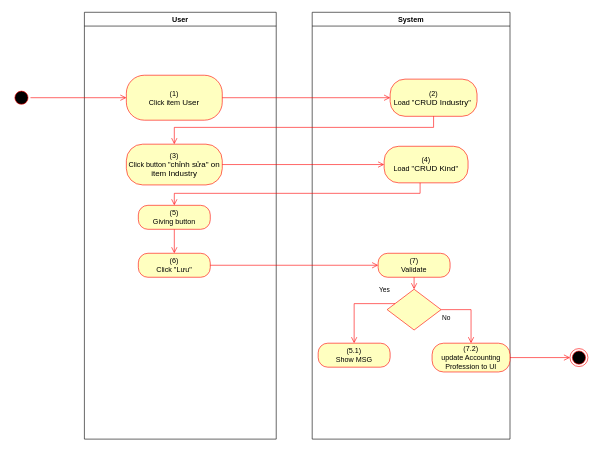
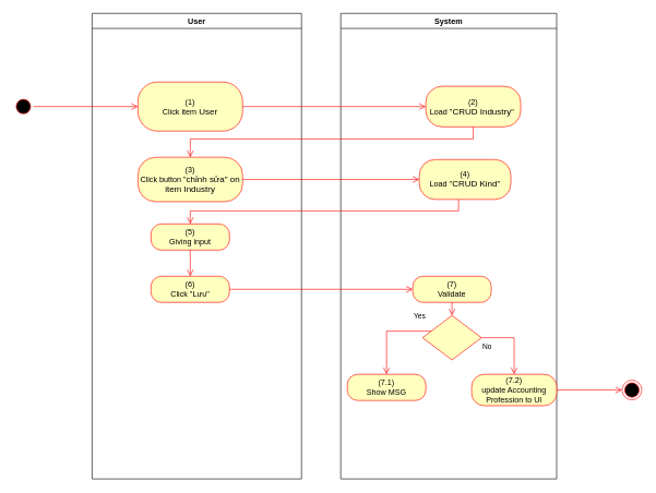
  <mxCell id="0" />
  <mxCell id="1" parent="0" />
  <mxCell id="2" value="User" style="swimlane;whiteSpace=wrap" vertex="1" parent="1"><mxGeometry x="140" y="20" width="320" height="712" as="geometry"><mxRectangle x="120" y="128" width="60" height="23" as="alternateBounds" /></mxGeometry></mxCell>
  <mxCell id="3" value="&lt;span&gt;(1)&lt;/span&gt;&lt;br style=&quot;padding: 0px ; margin: 0px&quot;&gt;&lt;span&gt;Click item&lt;/span&gt;&lt;span lang=&quot;EN-GB&quot; style=&quot;font-size: 10pt ; line-height: 107% ; font-family: &amp;#34;arial&amp;#34; , sans-serif&quot;&gt;&amp;nbsp;User&lt;/span&gt;" style="rounded=1;whiteSpace=wrap;html=1;arcSize=40;fontColor=#000000;fillColor=#ffffc0;strokeColor=#ff0000;" vertex="1" parent="2"><mxGeometry x="70" y="105" width="160" height="75" as="geometry" /></mxCell>
  <mxCell id="4" value="(3)&lt;br&gt;Click button &quot;&lt;span lang=&quot;EN-GB&quot; style=&quot;font-size: 10.0pt ; line-height: 107% ; font-family: &amp;#34;arial&amp;#34; , sans-serif&quot;&gt;chỉnh sửa&quot; on item &lt;/span&gt;&lt;span lang=&quot;EN-GB&quot; style=&quot;line-height: 107% ; font-family: &amp;#34;arial&amp;#34; , sans-serif ; font-size: 13.333px&quot;&gt;Industry&lt;/span&gt;" style="rounded=1;whiteSpace=wrap;html=1;arcSize=40;fontColor=#000000;fillColor=#ffffc0;strokeColor=#ff0000;" vertex="1" parent="2"><mxGeometry x="70" y="220" width="160" height="68" as="geometry" /></mxCell>
  <mxCell id="5" value="(6)&lt;br&gt;Click &quot;Lưu&quot;" style="rounded=1;whiteSpace=wrap;html=1;arcSize=40;fontColor=#000000;fillColor=#ffffc0;strokeColor=#ff0000;" vertex="1" parent="2"><mxGeometry x="90" y="402" width="120" height="40" as="geometry" /></mxCell>
- <mxCell id="6" value="(5)&lt;br&gt;Giving button" style="rounded=1;whiteSpace=wrap;html=1;arcSize=40;fontColor=#000000;fillColor=#ffffc0;strokeColor=#ff0000;" vertex="1" parent="2"><mxGeometry x="90" y="322" width="120" height="40" as="geometry" /></mxCell>
+ <mxCell id="6" value="(5)&lt;br&gt;Giving input" style="rounded=1;whiteSpace=wrap;html=1;arcSize=40;fontColor=#000000;fillColor=#ffffc0;strokeColor=#ff0000;" vertex="1" parent="2"><mxGeometry x="90" y="322" width="120" height="40" as="geometry" /></mxCell>
  <mxCell id="7" value="" style="edgeStyle=orthogonalEdgeStyle;html=1;verticalAlign=bottom;endArrow=open;endSize=8;strokeColor=#ff0000;rounded=0;entryX=0.5;entryY=0;entryDx=0;entryDy=0;" edge="1" parent="2" source="6" target="5"><mxGeometry relative="1" as="geometry"><mxPoint x="330" y="402" as="targetPoint" /></mxGeometry></mxCell>
  <mxCell id="8" value="System" style="swimlane;whiteSpace=wrap;startSize=23;" vertex="1" parent="1"><mxGeometry x="520" y="20" width="330" height="712" as="geometry" /></mxCell>
  <mxCell id="9" value="(2)&lt;br&gt;Load &quot;&lt;span lang=&quot;EN-GB&quot; style=&quot;font-size: 10.0pt ; line-height: 107% ; font-family: &amp;#34;arial&amp;#34; , sans-serif&quot;&gt;CRUD Industry&lt;/span&gt;&quot;&amp;nbsp;" style="rounded=1;whiteSpace=wrap;html=1;arcSize=40;fontColor=#000000;fillColor=#ffffc0;strokeColor=#ff0000;" vertex="1" parent="8"><mxGeometry x="130" y="111.5" width="145" height="62" as="geometry" /></mxCell>
  <mxCell id="10" value="(7)&lt;br&gt;Validate" style="rounded=1;whiteSpace=wrap;html=1;arcSize=40;fontColor=#000000;fillColor=#ffffc0;strokeColor=#ff0000;" vertex="1" parent="8"><mxGeometry x="110" y="402" width="120" height="40" as="geometry" /></mxCell>
  <mxCell id="11" value="" style="edgeStyle=orthogonalEdgeStyle;html=1;verticalAlign=bottom;endArrow=open;endSize=8;strokeColor=#ff0000;rounded=0;entryX=0.5;entryY=0;entryDx=0;entryDy=0;" edge="1" parent="8" source="10" target="12"><mxGeometry relative="1" as="geometry"><mxPoint x="165" y="442" as="targetPoint" /></mxGeometry></mxCell>
  <mxCell id="12" value="" style="rhombus;whiteSpace=wrap;html=1;fillColor=#ffffc0;strokeColor=#ff0000;" vertex="1" parent="8"><mxGeometry x="125" y="462" width="90" height="68" as="geometry" /></mxCell>
  <mxCell id="13" value="No" style="edgeStyle=orthogonalEdgeStyle;html=1;align=left;verticalAlign=top;endArrow=open;endSize=8;strokeColor=#ff0000;rounded=0;exitX=1;exitY=0.5;exitDx=0;exitDy=0;" edge="1" parent="8" source="12" target="14"><mxGeometry x="-1" relative="1" as="geometry"><mxPoint x="170" y="552" as="targetPoint" /></mxGeometry></mxCell>
  <mxCell id="14" value="(7.2)&lt;br&gt;update Accounting Profession to UI" style="rounded=1;whiteSpace=wrap;html=1;arcSize=40;fontColor=#000000;fillColor=#ffffc0;strokeColor=#ff0000;" vertex="1" parent="8"><mxGeometry x="200" y="552" width="130" height="48" as="geometry" /></mxCell>
- <mxCell id="15" value="(5.1)&lt;br&gt;Show MSG" style="rounded=1;whiteSpace=wrap;html=1;arcSize=40;fontColor=#000000;fillColor=#ffffc0;strokeColor=#ff0000;" vertex="1" parent="8"><mxGeometry x="10" y="552" width="120" height="40" as="geometry" /></mxCell>
+ <mxCell id="15" value="(7.1)&lt;br&gt;Show MSG" style="rounded=1;whiteSpace=wrap;html=1;arcSize=40;fontColor=#000000;fillColor=#ffffc0;strokeColor=#ff0000;" vertex="1" parent="8"><mxGeometry x="10" y="552" width="120" height="40" as="geometry" /></mxCell>
  <mxCell id="16" value="Yes" style="edgeStyle=orthogonalEdgeStyle;html=1;align=left;verticalAlign=bottom;endArrow=open;endSize=8;strokeColor=#ff0000;rounded=0;entryX=0.5;entryY=0;entryDx=0;entryDy=0;" edge="1" parent="8" source="12" target="15"><mxGeometry x="-0.579" y="-14" relative="1" as="geometry"><mxPoint x="70" y="552" as="targetPoint" /><Array as="points"><mxPoint x="70" y="486" /></Array><mxPoint as="offset" /></mxGeometry></mxCell>
  <mxCell id="17" value="(4)&lt;br&gt;Load &quot;&lt;span lang=&quot;EN-GB&quot; style=&quot;font-size: 10.0pt ; line-height: 107% ; font-family: &amp;#34;arial&amp;#34; , sans-serif&quot;&gt;CRUD Kind&lt;/span&gt;&quot;" style="rounded=1;whiteSpace=wrap;html=1;arcSize=40;fontColor=#000000;fillColor=#ffffc0;strokeColor=#ff0000;" vertex="1" parent="8"><mxGeometry x="120" y="223.5" width="140" height="61" as="geometry" /></mxCell>
  <mxCell id="18" value="" style="ellipse;html=1;shape=startState;fillColor=#000000;strokeColor=#ff0000;" vertex="1" parent="1"><mxGeometry x="20" y="147.5" width="30" height="30" as="geometry" /></mxCell>
  <mxCell id="19" value="" style="edgeStyle=orthogonalEdgeStyle;html=1;verticalAlign=bottom;endArrow=open;endSize=8;strokeColor=#ff0000;rounded=0;entryX=0;entryY=0.5;entryDx=0;entryDy=0;" edge="1" parent="1" source="18" target="3"><mxGeometry relative="1" as="geometry"><mxPoint x="200" y="145" as="targetPoint" /></mxGeometry></mxCell>
  <mxCell id="20" value="" style="edgeStyle=orthogonalEdgeStyle;html=1;verticalAlign=bottom;endArrow=open;endSize=8;strokeColor=#ff0000;rounded=0;entryX=0;entryY=0.5;entryDx=0;entryDy=0;" edge="1" parent="1" source="3" target="9"><mxGeometry relative="1" as="geometry"><mxPoint x="600" y="163" as="targetPoint" /></mxGeometry></mxCell>
  <mxCell id="21" value="" style="edgeStyle=orthogonalEdgeStyle;html=1;verticalAlign=bottom;endArrow=open;endSize=8;strokeColor=#ff0000;rounded=0;entryX=0.5;entryY=0;entryDx=0;entryDy=0;" edge="1" parent="1" source="9" target="4"><mxGeometry relative="1" as="geometry"><mxPoint x="685" y="242" as="targetPoint" /><Array as="points"><mxPoint x="723" y="212" /><mxPoint x="290" y="212" /><mxPoint x="290" y="232" /></Array></mxGeometry></mxCell>
  <mxCell id="22" value="" style="edgeStyle=orthogonalEdgeStyle;html=1;verticalAlign=bottom;endArrow=open;endSize=8;strokeColor=#ff0000;rounded=0;entryX=0;entryY=0.5;entryDx=0;entryDy=0;" edge="1" parent="1" source="5" target="10"><mxGeometry relative="1" as="geometry"><mxPoint x="280" y="462" as="targetPoint" /></mxGeometry></mxCell>
  <mxCell id="23" value="" style="ellipse;html=1;shape=endState;fillColor=#000000;strokeColor=#ff0000;" vertex="1" parent="1"><mxGeometry x="950" y="581" width="30" height="30" as="geometry" /></mxCell>
  <mxCell id="24" value="" style="edgeStyle=orthogonalEdgeStyle;html=1;verticalAlign=bottom;endArrow=open;endSize=8;strokeColor=#ff0000;rounded=0;exitX=1;exitY=0.5;exitDx=0;exitDy=0;entryX=0;entryY=0.5;entryDx=0;entryDy=0;" edge="1" parent="1" source="14" target="23"><mxGeometry relative="1" as="geometry"><mxPoint x="820" y="652" as="targetPoint" /><mxPoint x="845" y="677" as="sourcePoint" /></mxGeometry></mxCell>
  <mxCell id="25" value="" style="edgeStyle=orthogonalEdgeStyle;html=1;verticalAlign=bottom;endArrow=open;endSize=8;strokeColor=#ff0000;rounded=0;entryX=0;entryY=0.5;entryDx=0;entryDy=0;" edge="1" parent="1" source="4" target="17"><mxGeometry relative="1" as="geometry"><mxPoint x="280" y="355" as="targetPoint" /></mxGeometry></mxCell>
  <mxCell id="26" value="" style="edgeStyle=orthogonalEdgeStyle;html=1;verticalAlign=bottom;endArrow=open;endSize=8;strokeColor=#ff0000;rounded=0;entryX=0.5;entryY=0;entryDx=0;entryDy=0;" edge="1" parent="1" source="17" target="6"><mxGeometry relative="1" as="geometry"><mxPoint x="690" y="352" as="targetPoint" /><Array as="points"><mxPoint x="700" y="322" /><mxPoint x="290" y="322" /></Array></mxGeometry></mxCell>
